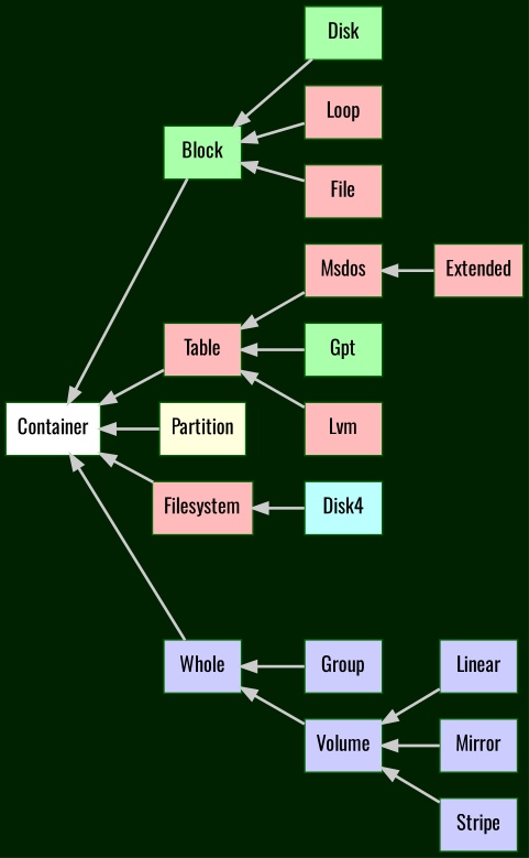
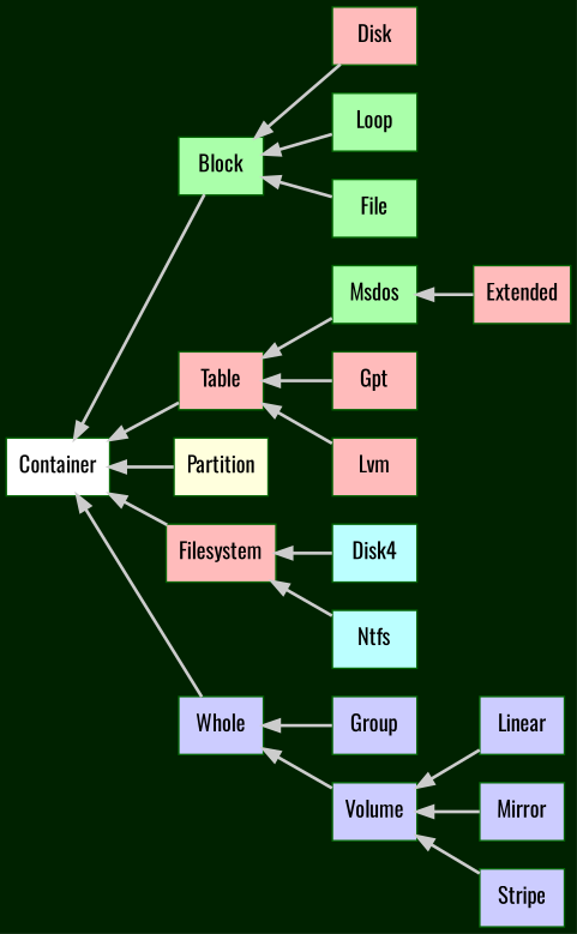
  digraph {
    bgcolor="#002200"
    color=white
    fontname=Oswald
    rankdir=RL
    node [color=darkgreen fillcolor="#ffbbbb" fontname=Oswald shape=record style=filled]
    edge [color="#cccccc" fontname=Oswald penwidth=2.0]
    Container [fillcolor="#ffffff"]
    Block [fillcolor="#aaffaa"]
-   Disk [fillcolor="#aaffaa"]
-   Loop
-   File
+   Disk
+   Loop [fillcolor="#aaffaa"]
+   File [fillcolor="#aaffaa"]
    Table
-   Msdos
+   Msdos [fillcolor="#aaffaa"]
    Extended
-   Gpt [fillcolor="#aaffaa"]
+   Gpt
    Lvm
    Partition [fillcolor="#ffffdd"]
    Filesystem
    n13 [fillcolor="#bbffff" label=Disk4]
+   Ntfs [fillcolor="#bbffff"]
    Whole [fillcolor="#ccccff"]
    Group [fillcolor="#ccccff"]
    Volume [fillcolor="#ccccff"]
    Linear [fillcolor="#ccccff"]
    Mirror [fillcolor="#ccccff"]
    Stripe [fillcolor="#ccccff"]
    Block -> Container
    Disk -> Block
    Loop -> Block
    File -> Block
    Table -> Container
    Msdos -> Table
    Extended -> Msdos
    Gpt -> Table
    Lvm -> Table
    Partition -> Container
    Filesystem -> Container
    n13 -> Filesystem
+   Ntfs -> Filesystem
    Whole -> Container
    Group -> Whole
    Volume -> Whole
    Linear -> Volume
    Mirror -> Volume
    Stripe -> Volume
  }
